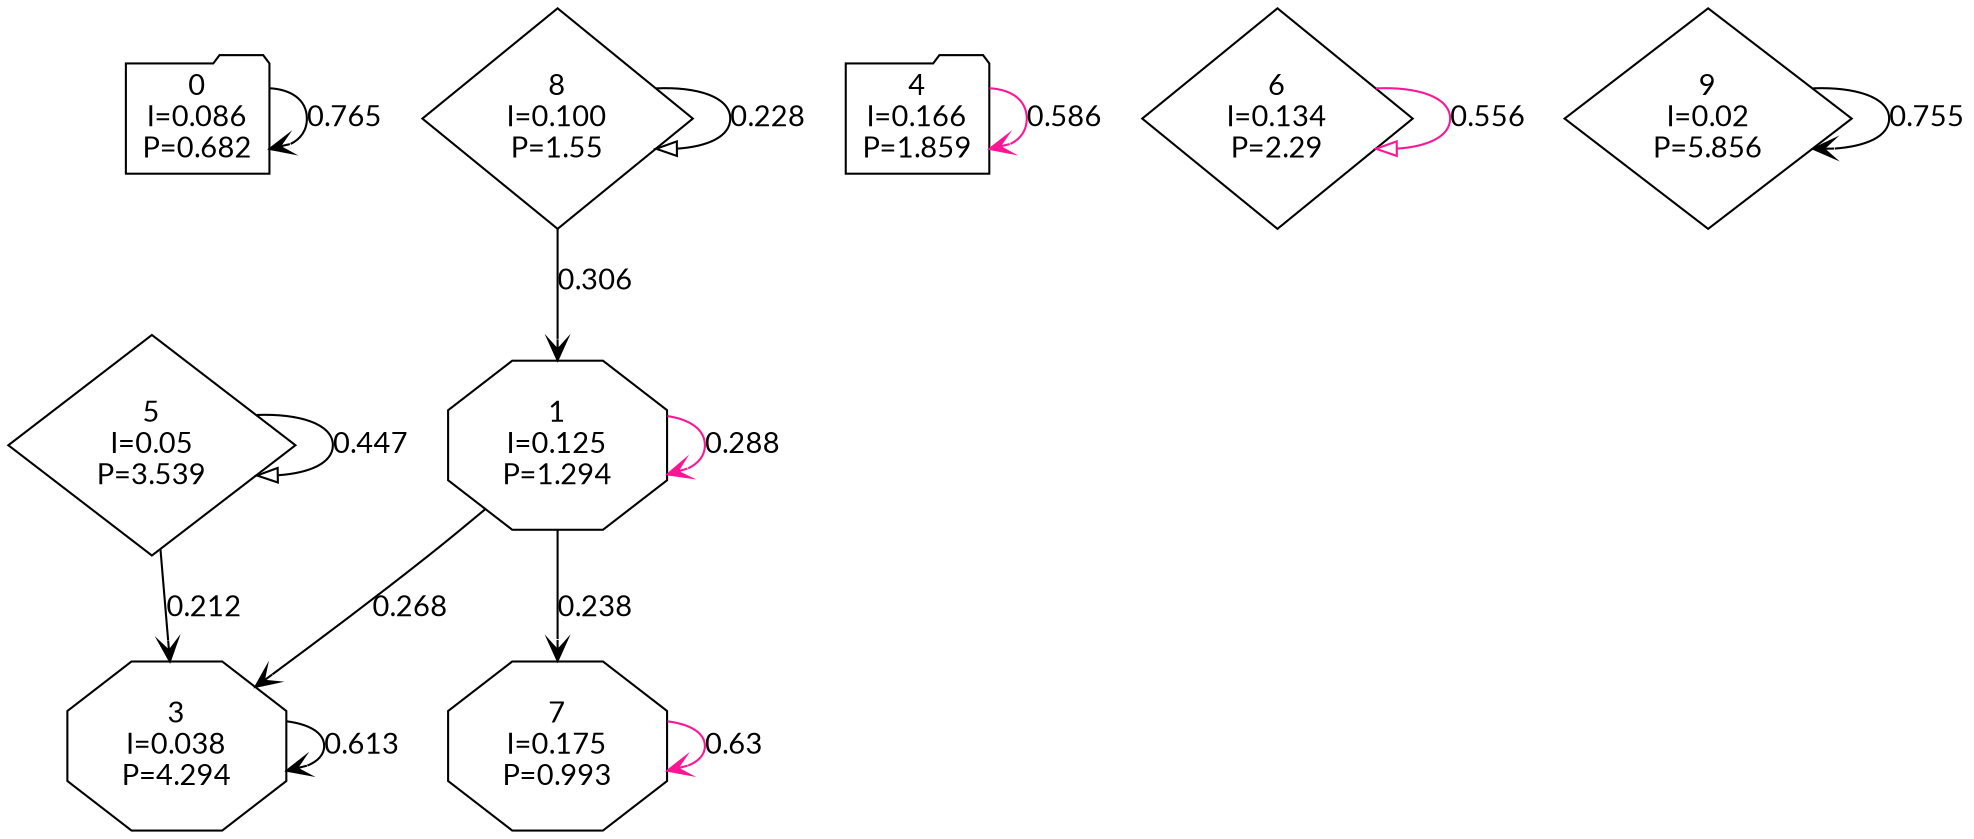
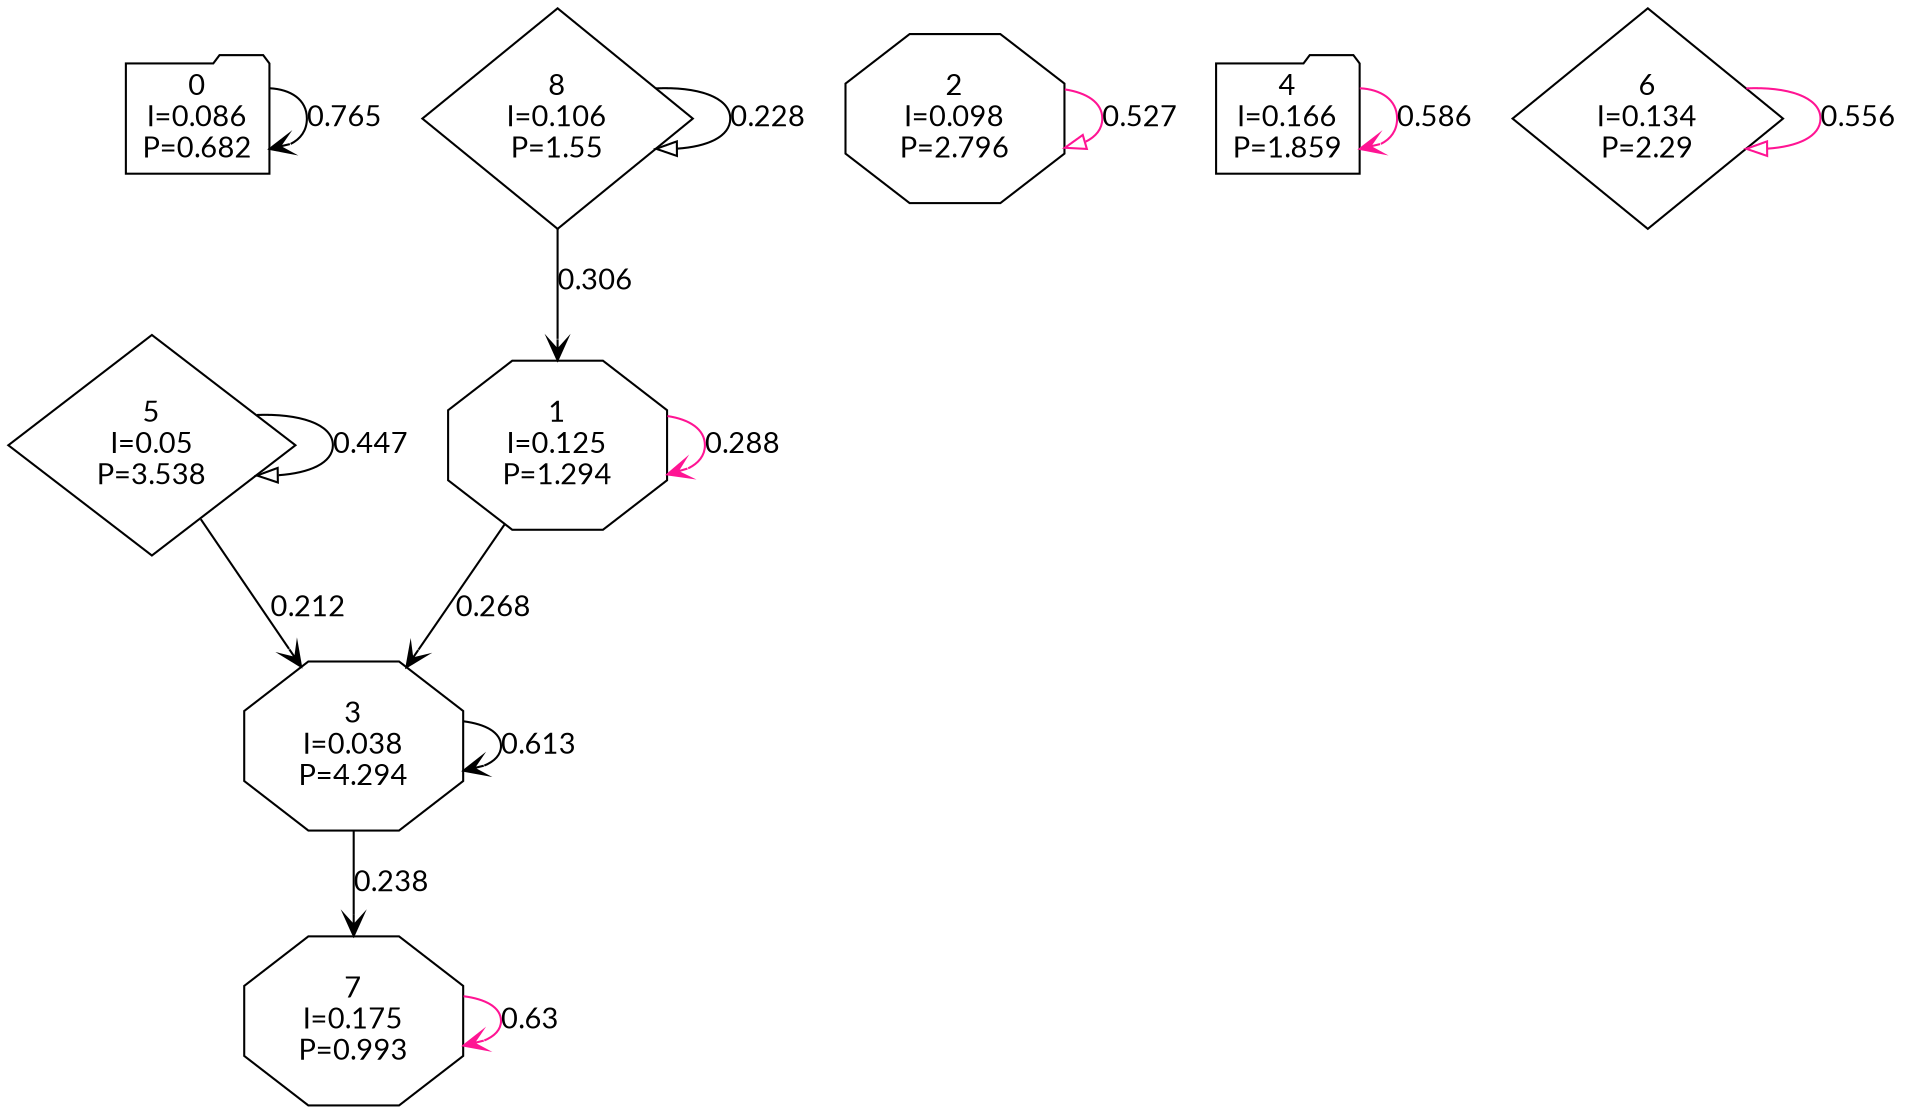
  digraph {
    fontname=Lato
    node [fontname=Lato shape=octagon]
    edge [arrowhead=vee color=black fontname=Lato]
    n1 [label="0\nI=0.086\nP=0.682" shape=folder]
    n2 [label="1\nI=0.125\nP=1.294"]
    n3 [label="7\nI=0.175\nP=0.993"]
    n4 [label="3\nI=0.038\nP=4.294"]
-   n5 [label="8\nI=0.100\nP=1.55" shape=diamond]
+   n5 [label="8\nI=0.106\nP=1.55" shape=diamond]
+   n6 [label="2\nI=0.098\nP=2.796"]
    n7 [label="4\nI=0.166\nP=1.859" shape=folder]
-   n8 [label="5\nI=0.05\nP=3.539" shape=diamond]
+   n8 [label="5\nI=0.05\nP=3.538" shape=diamond]
    n9 [label="6\nI=0.134\nP=2.29" shape=diamond]
-   n10 [label="9\nI=0.02\nP=5.856" shape=diamond]
    n1 -> n1 [label=0.765]
    n2 -> n2 [color=deeppink label=0.288]
-   n2 -> n3 [label=0.238]
+   n4 -> n3 [label=0.238]
    n2 -> n4 [label=0.268]
    n3 -> n3 [color=deeppink label=0.63]
    n4 -> n4 [label=0.613]
    n5 -> n2 [label=0.306]
    n5 -> n5 [arrowhead=onormal label=0.228]
+   n6 -> n6 [arrowhead=onormal color=deeppink label=0.527]
    n7 -> n7 [color=deeppink label=0.586]
    n8 -> n4 [label=0.212]
    n8 -> n8 [arrowhead=onormal label=0.447]
    n9 -> n9 [arrowhead=onormal color=deeppink label=0.556]
-   n10 -> n10 [label=0.755]
  }
